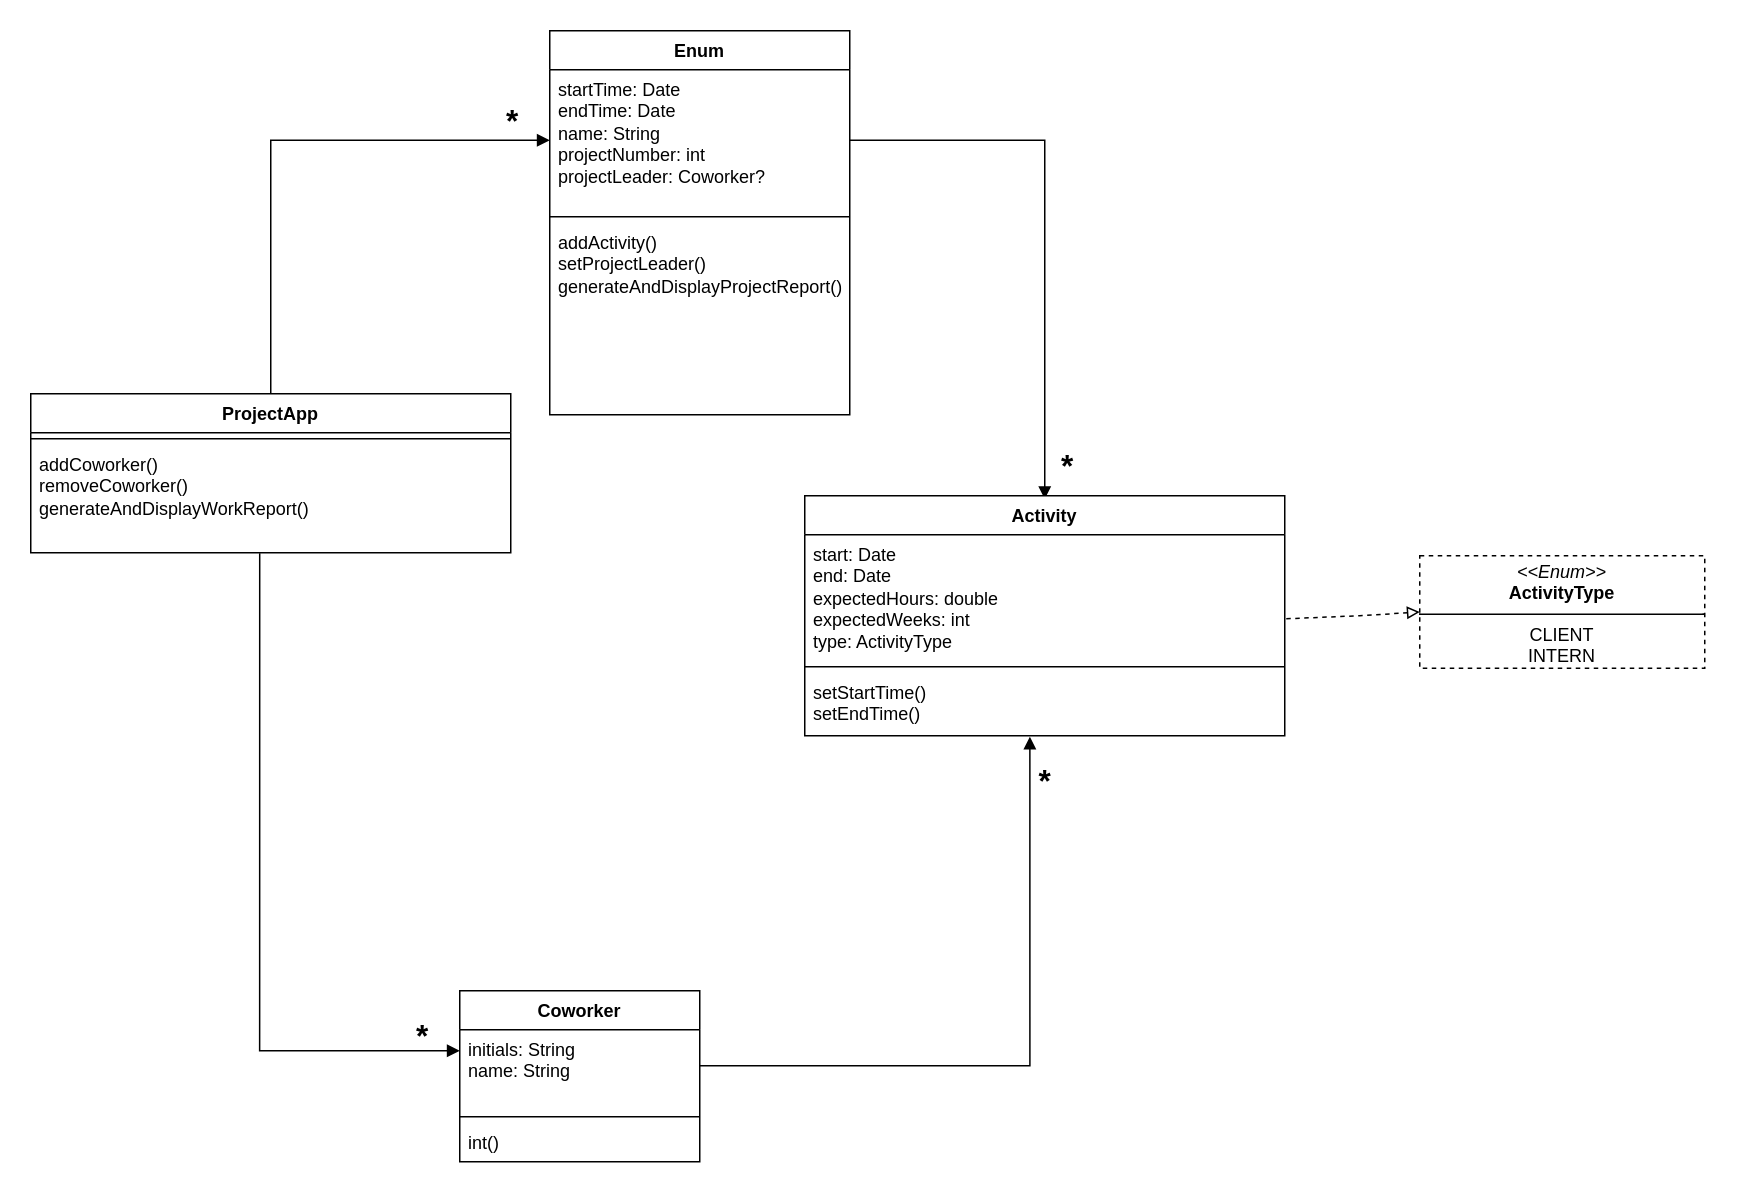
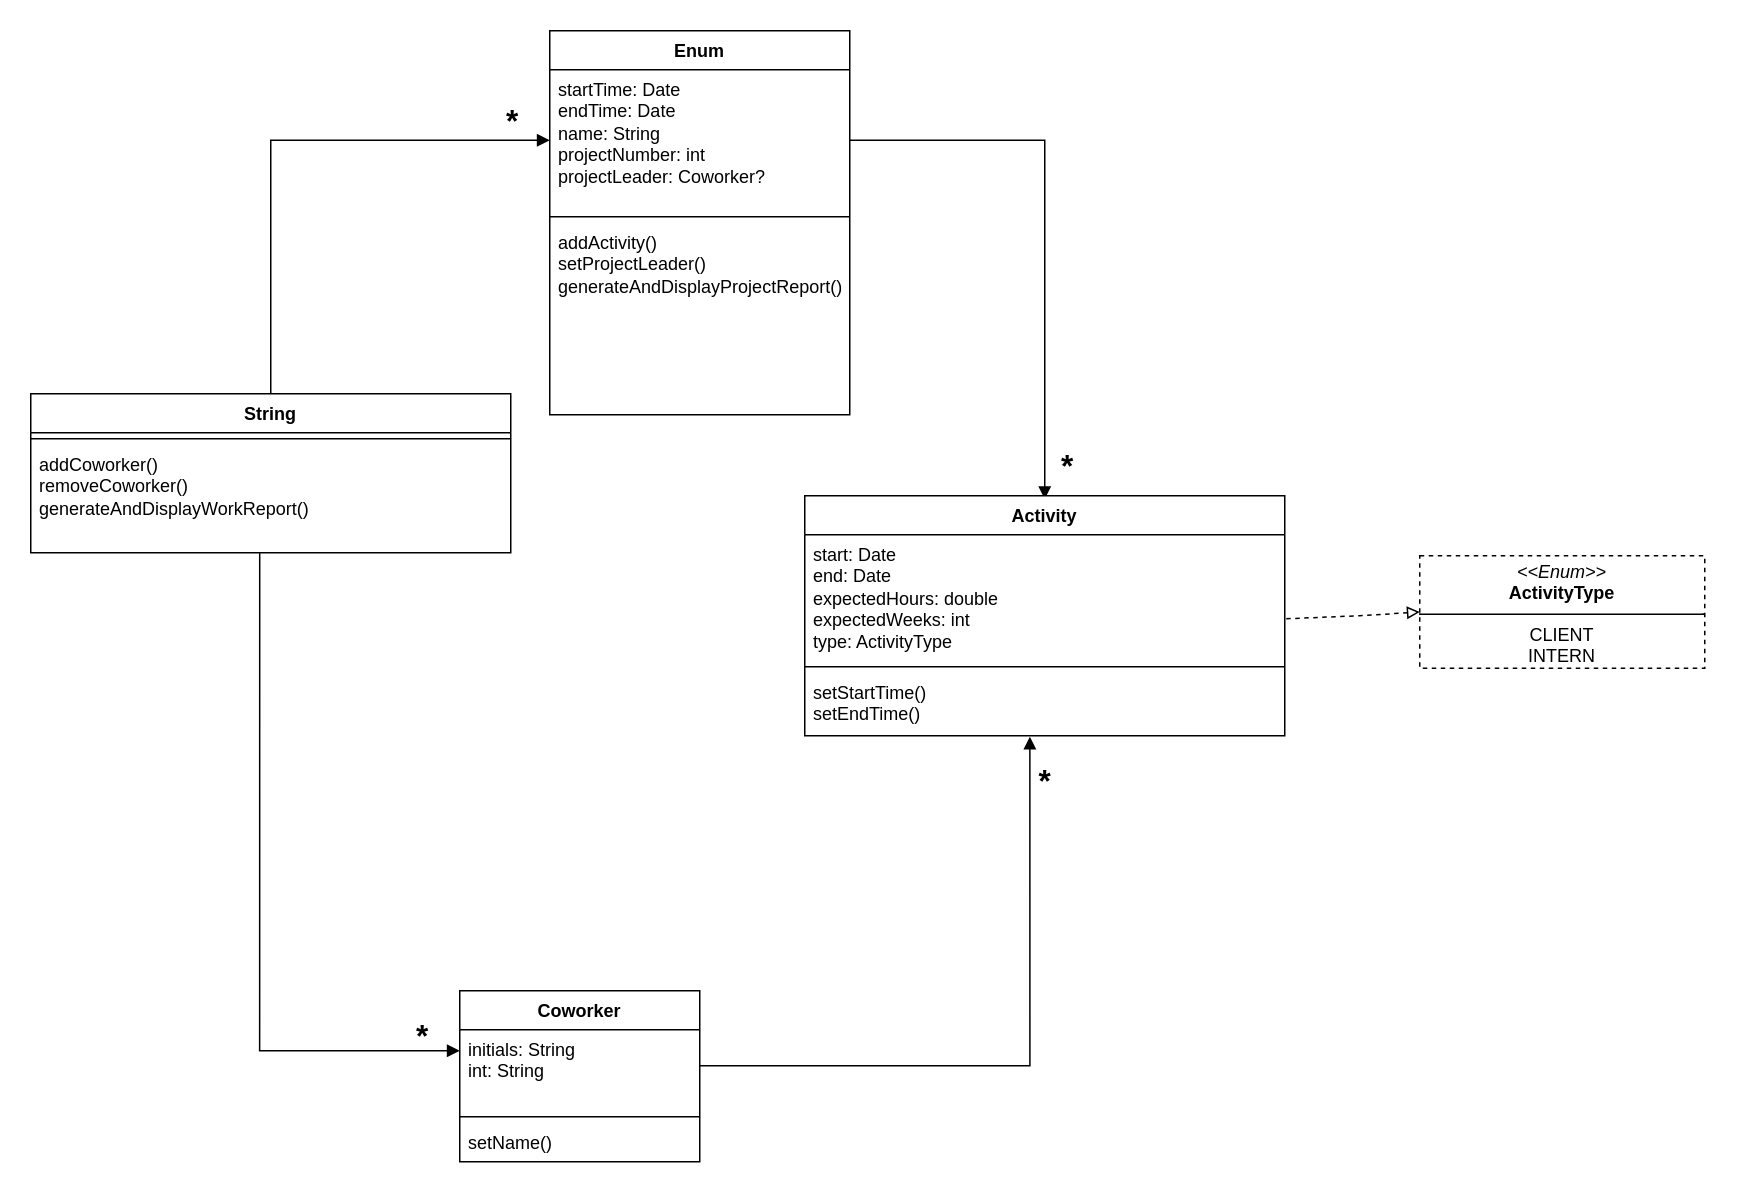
  <mxCell id="0" />
  <mxCell id="1" parent="0" />
- <mxCell id="2" value="ProjectApp" style="swimlane;fontStyle=1;align=center;verticalAlign=top;childLayout=stackLayout;horizontal=1;startSize=26;horizontalStack=0;resizeParent=1;resizeParentMax=0;resizeLast=0;collapsible=1;marginBottom=0;whiteSpace=wrap;html=1;" vertex="1" parent="1"><mxGeometry x="20" y="262" width="320" height="106" as="geometry" /></mxCell>
+ <mxCell id="2" value="String" style="swimlane;fontStyle=1;align=center;verticalAlign=top;childLayout=stackLayout;horizontal=1;startSize=26;horizontalStack=0;resizeParent=1;resizeParentMax=0;resizeLast=0;collapsible=1;marginBottom=0;whiteSpace=wrap;html=1;" vertex="1" parent="1"><mxGeometry x="20" y="262" width="320" height="106" as="geometry" /></mxCell>
  <mxCell id="3" value="" style="line;strokeWidth=1;fillColor=none;align=left;verticalAlign=middle;spacingTop=-1;spacingLeft=3;spacingRight=3;rotatable=0;labelPosition=right;points=[];portConstraint=eastwest;strokeColor=inherit;" vertex="1" parent="2"><mxGeometry y="26" width="320" height="8" as="geometry" /></mxCell>
  <mxCell id="4" value="addCoworker()&lt;div&gt;removeCoworker()&lt;/div&gt;&lt;div&gt;generateAndDisplayWorkReport()&lt;/div&gt;" style="text;strokeColor=none;fillColor=none;align=left;verticalAlign=top;spacingLeft=4;spacingRight=4;overflow=hidden;rotatable=0;points=[[0,0.5],[1,0.5]];portConstraint=eastwest;whiteSpace=wrap;html=1;" vertex="1" parent="2"><mxGeometry y="34" width="320" height="72" as="geometry" /></mxCell>
  <mxCell id="5" value="Enum" style="swimlane;fontStyle=1;align=center;verticalAlign=top;childLayout=stackLayout;horizontal=1;startSize=26;horizontalStack=0;resizeParent=1;resizeParentMax=0;resizeLast=0;collapsible=1;marginBottom=0;whiteSpace=wrap;html=1;" vertex="1" parent="1"><mxGeometry x="366" y="20" width="200" height="256" as="geometry" /></mxCell>
  <mxCell id="6" value="startTime: Date&lt;div&gt;endTime: Date&lt;/div&gt;&lt;div&gt;name: String&lt;/div&gt;&lt;div&gt;projectNumber: int&lt;/div&gt;&lt;div&gt;projectLeader: Coworker?&lt;/div&gt;" style="text;strokeColor=none;fillColor=none;align=left;verticalAlign=top;spacingLeft=4;spacingRight=4;overflow=hidden;rotatable=0;points=[[0,0.5],[1,0.5]];portConstraint=eastwest;whiteSpace=wrap;html=1;" vertex="1" parent="5"><mxGeometry y="26" width="200" height="94" as="geometry" /></mxCell>
  <mxCell id="7" value="" style="line;strokeWidth=1;fillColor=none;align=left;verticalAlign=middle;spacingTop=-1;spacingLeft=3;spacingRight=3;rotatable=0;labelPosition=right;points=[];portConstraint=eastwest;strokeColor=inherit;" vertex="1" parent="5"><mxGeometry y="120" width="200" height="8" as="geometry" /></mxCell>
  <mxCell id="8" value="addActivity()&lt;div&gt;setProjectLeader()&lt;/div&gt;&lt;div&gt;generateAndDisplayProjectReport()&lt;/div&gt;" style="text;strokeColor=none;fillColor=none;align=left;verticalAlign=top;spacingLeft=4;spacingRight=4;overflow=hidden;rotatable=0;points=[[0,0.5],[1,0.5]];portConstraint=eastwest;whiteSpace=wrap;html=1;" vertex="1" parent="5"><mxGeometry y="128" width="200" height="128" as="geometry" /></mxCell>
  <mxCell id="9" value="Coworker" style="swimlane;fontStyle=1;align=center;verticalAlign=top;childLayout=stackLayout;horizontal=1;startSize=26;horizontalStack=0;resizeParent=1;resizeParentMax=0;resizeLast=0;collapsible=1;marginBottom=0;whiteSpace=wrap;html=1;" vertex="1" parent="1"><mxGeometry x="306" y="660" width="160" height="114" as="geometry" /></mxCell>
- <mxCell id="10" value="initials: String&lt;div&gt;name: String&lt;/div&gt;" style="text;strokeColor=none;fillColor=none;align=left;verticalAlign=top;spacingLeft=4;spacingRight=4;overflow=hidden;rotatable=0;points=[[0,0.5],[1,0.5]];portConstraint=eastwest;whiteSpace=wrap;html=1;" vertex="1" parent="9"><mxGeometry y="26" width="160" height="54" as="geometry" /></mxCell>
+ <mxCell id="10" value="initials: String&lt;div&gt;int: String&lt;/div&gt;" style="text;strokeColor=none;fillColor=none;align=left;verticalAlign=top;spacingLeft=4;spacingRight=4;overflow=hidden;rotatable=0;points=[[0,0.5],[1,0.5]];portConstraint=eastwest;whiteSpace=wrap;html=1;" vertex="1" parent="9"><mxGeometry y="26" width="160" height="54" as="geometry" /></mxCell>
  <mxCell id="11" value="" style="line;strokeWidth=1;fillColor=none;align=left;verticalAlign=middle;spacingTop=-1;spacingLeft=3;spacingRight=3;rotatable=0;labelPosition=right;points=[];portConstraint=eastwest;strokeColor=inherit;" vertex="1" parent="9"><mxGeometry y="80" width="160" height="8" as="geometry" /></mxCell>
- <mxCell id="12" value="int()" style="text;strokeColor=none;fillColor=none;align=left;verticalAlign=top;spacingLeft=4;spacingRight=4;overflow=hidden;rotatable=0;points=[[0,0.5],[1,0.5]];portConstraint=eastwest;whiteSpace=wrap;html=1;" vertex="1" parent="9"><mxGeometry y="88" width="160" height="26" as="geometry" /></mxCell>
+ <mxCell id="12" value="setName()" style="text;strokeColor=none;fillColor=none;align=left;verticalAlign=top;spacingLeft=4;spacingRight=4;overflow=hidden;rotatable=0;points=[[0,0.5],[1,0.5]];portConstraint=eastwest;whiteSpace=wrap;html=1;" vertex="1" parent="9"><mxGeometry y="88" width="160" height="26" as="geometry" /></mxCell>
  <mxCell id="13" value="" style="endArrow=block;endFill=1;html=1;edgeStyle=orthogonalEdgeStyle;align=left;verticalAlign=top;rounded=0;entryX=0;entryY=0.5;entryDx=0;entryDy=0;exitX=0.5;exitY=0;exitDx=0;exitDy=0;" edge="1" parent="1" source="2" target="6"><mxGeometry x="-1" relative="1" as="geometry"><mxPoint x="234" y="295.5" as="sourcePoint" /><mxPoint x="340" y="14.5" as="targetPoint" /></mxGeometry></mxCell>
  <mxCell id="14" value="&lt;font style=&quot;font-size: 21px;&quot;&gt;&lt;b style=&quot;&quot;&gt;*&lt;/b&gt;&lt;/font&gt;" style="text;html=1;align=center;verticalAlign=middle;resizable=0;points=[];autosize=1;strokeColor=none;fillColor=none;" vertex="1" parent="1"><mxGeometry x="326" y="60" width="30" height="40" as="geometry" /></mxCell>
  <mxCell id="15" value="" style="endArrow=block;endFill=1;html=1;edgeStyle=orthogonalEdgeStyle;align=left;verticalAlign=top;rounded=0;exitX=0.477;exitY=1.004;exitDx=0;exitDy=0;exitPerimeter=0;" edge="1" parent="1" source="4" target="10"><mxGeometry x="-1" relative="1" as="geometry"><mxPoint x="173" y="390" as="sourcePoint" /><mxPoint x="306" y="697" as="targetPoint" /><Array as="points"><mxPoint x="173" y="700" /></Array></mxGeometry></mxCell>
  <mxCell id="16" value="&lt;font style=&quot;font-size: 21px;&quot;&gt;&lt;b style=&quot;&quot;&gt;*&lt;/b&gt;&lt;/font&gt;" style="text;html=1;align=center;verticalAlign=middle;resizable=0;points=[];autosize=1;strokeColor=none;fillColor=none;" vertex="1" parent="1"><mxGeometry x="266" y="670" width="30" height="40" as="geometry" /></mxCell>
  <mxCell id="17" value="" style="endArrow=block;endFill=1;html=1;edgeStyle=orthogonalEdgeStyle;align=left;verticalAlign=top;rounded=0;exitX=1;exitY=0.5;exitDx=0;exitDy=0;entryX=0.5;entryY=0.014;entryDx=0;entryDy=0;entryPerimeter=0;" edge="1" parent="1" source="6" target="20"><mxGeometry x="-1" relative="1" as="geometry"><mxPoint x="190" y="272" as="sourcePoint" /><mxPoint x="696.16" y="266.608" as="targetPoint" /><Array as="points"><mxPoint x="696" y="93" /></Array></mxGeometry></mxCell>
  <mxCell id="18" value="&lt;font style=&quot;font-size: 21px;&quot;&gt;&lt;b style=&quot;&quot;&gt;*&lt;/b&gt;&lt;/font&gt;" style="text;html=1;align=center;verticalAlign=middle;resizable=0;points=[];autosize=1;strokeColor=none;fillColor=none;" vertex="1" parent="1"><mxGeometry x="696" y="290" width="30" height="40" as="geometry" /></mxCell>
  <mxCell id="19" value="" style="endArrow=block;endFill=1;html=1;edgeStyle=orthogonalEdgeStyle;align=left;verticalAlign=top;rounded=0;exitX=1;exitY=0.5;exitDx=0;exitDy=0;entryX=0.469;entryY=1.014;entryDx=0;entryDy=0;entryPerimeter=0;" edge="1" parent="1" target="23"><mxGeometry x="-1" relative="1" as="geometry"><mxPoint x="466" y="710" as="sourcePoint" /><mxPoint x="686" y="550" as="targetPoint" /><Array as="points"><mxPoint x="686" y="710" /></Array></mxGeometry></mxCell>
  <mxCell id="20" value="Activity" style="swimlane;fontStyle=1;align=center;verticalAlign=top;childLayout=stackLayout;horizontal=1;startSize=26;horizontalStack=0;resizeParent=1;resizeParentMax=0;resizeLast=0;collapsible=1;marginBottom=0;whiteSpace=wrap;html=1;" vertex="1" parent="1"><mxGeometry x="536" y="330" width="320" height="160" as="geometry" /></mxCell>
  <mxCell id="21" value="start: Date&lt;div&gt;end: Date&lt;/div&gt;&lt;div&gt;expectedHours: double&lt;/div&gt;&lt;div&gt;expectedWeeks: int&lt;/div&gt;&lt;div&gt;type: ActivityType&lt;/div&gt;" style="text;strokeColor=none;fillColor=none;align=left;verticalAlign=top;spacingLeft=4;spacingRight=4;overflow=hidden;rotatable=0;points=[[0,0.5],[1,0.5]];portConstraint=eastwest;whiteSpace=wrap;html=1;" vertex="1" parent="20"><mxGeometry y="26" width="320" height="84" as="geometry" /></mxCell>
  <mxCell id="22" value="" style="line;strokeWidth=1;fillColor=none;align=left;verticalAlign=middle;spacingTop=-1;spacingLeft=3;spacingRight=3;rotatable=0;labelPosition=right;points=[];portConstraint=eastwest;strokeColor=inherit;" vertex="1" parent="20"><mxGeometry y="110" width="320" height="8" as="geometry" /></mxCell>
  <mxCell id="23" value="setStartTime()&lt;div&gt;setEndTime()&lt;/div&gt;" style="text;strokeColor=none;fillColor=none;align=left;verticalAlign=top;spacingLeft=4;spacingRight=4;overflow=hidden;rotatable=0;points=[[0,0.5],[1,0.5]];portConstraint=eastwest;whiteSpace=wrap;html=1;" vertex="1" parent="20"><mxGeometry y="118" width="320" height="42" as="geometry" /></mxCell>
  <mxCell id="24" value="&lt;font style=&quot;font-size: 21px;&quot;&gt;&lt;b style=&quot;&quot;&gt;*&lt;/b&gt;&lt;/font&gt;" style="text;html=1;align=center;verticalAlign=middle;resizable=0;points=[];autosize=1;strokeColor=none;fillColor=none;" vertex="1" parent="1"><mxGeometry x="681" y="500" width="30" height="40" as="geometry" /></mxCell>
  <mxCell id="25" value="&lt;p style=&quot;margin:0px;margin-top:4px;text-align:center;&quot;&gt;&lt;i&gt;&amp;lt;&amp;lt;Enum&amp;gt;&amp;gt;&lt;/i&gt;&lt;br&gt;&lt;b&gt;ActivityType&lt;/b&gt;&lt;/p&gt;&lt;hr size=&quot;1&quot; style=&quot;border-style:solid;&quot;&gt;&lt;p style=&quot;margin:0px;margin-left:4px;&quot;&gt;&lt;/p&gt;&lt;div style=&quot;text-align: center;&quot;&gt;&lt;span style=&quot;background-color: transparent; color: light-dark(rgb(0, 0, 0), rgb(255, 255, 255));&quot;&gt;CLIENT&lt;/span&gt;&lt;/div&gt;&lt;div style=&quot;text-align: center;&quot;&gt;&lt;span style=&quot;background-color: transparent; color: light-dark(rgb(0, 0, 0), rgb(255, 255, 255));&quot;&gt;INTERN&lt;/span&gt;&lt;/div&gt;&lt;p&gt;&lt;/p&gt;" style="verticalAlign=top;align=left;overflow=fill;html=1;whiteSpace=wrap;dashed=1;" vertex="1" parent="1"><mxGeometry x="946" y="370" width="190" height="75" as="geometry" /></mxCell>
  <mxCell id="26" value="" style="endArrow=none;dashed=1;endFill=0;endSize=12;html=1;rounded=0;exitX=0;exitY=0.5;exitDx=0;exitDy=0;entryX=0.997;entryY=0.668;entryDx=0;entryDy=0;entryPerimeter=0;startFill=0;startArrow=block;" edge="1" parent="1" source="25" target="21"><mxGeometry width="160" relative="1" as="geometry"><mxPoint x="466" y="370" as="sourcePoint" /><mxPoint x="626" y="370" as="targetPoint" /><Array as="points"><mxPoint x="906" y="410" /></Array></mxGeometry></mxCell>
